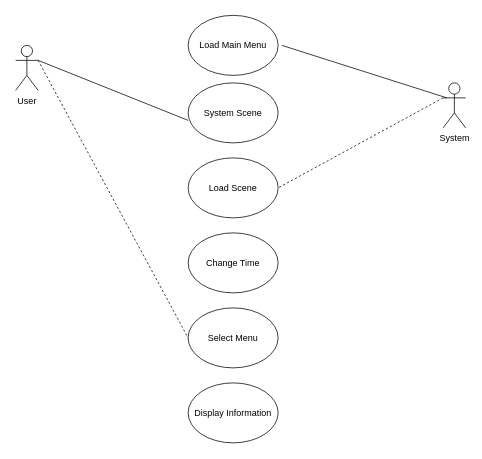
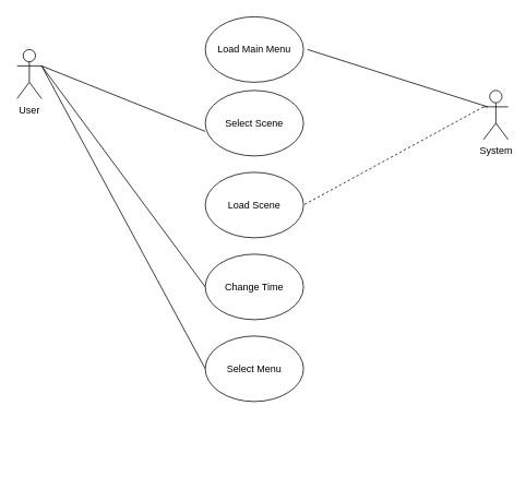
  <mxCell id="0" />
  <mxCell id="1" parent="0" />
- <mxCell id="2" style="rounded=0;orthogonalLoop=1;jettySize=auto;html=1;exitX=1;exitY=0.333;exitDx=0;exitDy=0;exitPerimeter=0;entryX=0;entryY=0.5;entryDx=0;entryDy=0;endArrow=none;endFill=0;dashed=1;" edge="1" parent="1" source="4" target="13"><mxGeometry relative="1" as="geometry" /></mxCell>
+ <mxCell id="2" style="rounded=0;orthogonalLoop=1;jettySize=auto;html=1;exitX=1;exitY=0.333;exitDx=0;exitDy=0;exitPerimeter=0;entryX=0;entryY=0.5;entryDx=0;entryDy=0;endArrow=none;endFill=0;" edge="1" parent="1" source="4" target="13"><mxGeometry relative="1" as="geometry" /></mxCell>
+ <mxCell id="3" style="rounded=0;orthogonalLoop=1;jettySize=auto;html=1;exitX=1;exitY=0.333;exitDx=0;exitDy=0;exitPerimeter=0;entryX=0;entryY=0.5;entryDx=0;entryDy=0;endArrow=none;endFill=0;" edge="1" parent="1" source="4" target="7"><mxGeometry relative="1" as="geometry" /></mxCell>
  <mxCell id="4" value="User" style="shape=umlActor;verticalLabelPosition=bottom;verticalAlign=top;html=1;" vertex="1" parent="1"><mxGeometry x="20" y="60" width="30" height="60" as="geometry" /></mxCell>
- <mxCell id="5" value="System Scene" style="ellipse;whiteSpace=wrap;html=1;" vertex="1" parent="1"><mxGeometry x="250" y="110" width="120" height="80" as="geometry" /></mxCell>
+ <mxCell id="5" value="Select Scene" style="ellipse;whiteSpace=wrap;html=1;" vertex="1" parent="1"><mxGeometry x="250" y="110" width="120" height="80" as="geometry" /></mxCell>
  <mxCell id="6" value="Load Scene" style="ellipse;whiteSpace=wrap;html=1;" vertex="1" parent="1"><mxGeometry x="250" y="210" width="120" height="80" as="geometry" /></mxCell>
  <mxCell id="7" value="Change Time" style="ellipse;whiteSpace=wrap;html=1;" vertex="1" parent="1"><mxGeometry x="250" y="310" width="120" height="80" as="geometry" /></mxCell>
  <mxCell id="8" value="&lt;div&gt;Load Main Menu&lt;/div&gt;" style="ellipse;whiteSpace=wrap;html=1;" vertex="1" parent="1"><mxGeometry x="250" y="20" width="120" height="80" as="geometry" /></mxCell>
  <mxCell id="9" value="" style="endArrow=none;html=1;rounded=0;exitX=1;exitY=0.333;exitDx=0;exitDy=0;exitPerimeter=0;" edge="1" parent="1" source="4"><mxGeometry width="50" height="50" relative="1" as="geometry"><mxPoint x="100" y="110" as="sourcePoint" /><mxPoint x="250" y="160" as="targetPoint" /><Array as="points" /></mxGeometry></mxCell>
  <mxCell id="10" style="rounded=0;orthogonalLoop=1;jettySize=auto;html=1;exitX=0;exitY=0.333;exitDx=0;exitDy=0;exitPerimeter=0;entryX=1;entryY=0.5;entryDx=0;entryDy=0;endArrow=none;endFill=0;" edge="1" parent="1"><mxGeometry relative="1" as="geometry"><mxPoint x="595" y="130" as="sourcePoint" /><mxPoint x="375" y="60" as="targetPoint" /></mxGeometry></mxCell>
  <mxCell id="11" style="rounded=0;orthogonalLoop=1;jettySize=auto;html=1;exitX=0;exitY=0.333;exitDx=0;exitDy=0;exitPerimeter=0;entryX=1;entryY=0.5;entryDx=0;entryDy=0;endArrow=none;endFill=0;dashed=1;" edge="1" parent="1" source="12" target="6"><mxGeometry relative="1" as="geometry" /></mxCell>
  <mxCell id="12" value="&lt;div&gt;System&lt;/div&gt;" style="shape=umlActor;verticalLabelPosition=bottom;verticalAlign=top;html=1;" vertex="1" parent="1"><mxGeometry x="590" y="110" width="30" height="60" as="geometry" /></mxCell>
  <mxCell id="13" value="Select Menu" style="ellipse;whiteSpace=wrap;html=1;" vertex="1" parent="1"><mxGeometry x="250" y="410" width="120" height="80" as="geometry" /></mxCell>
- <mxCell id="14" value="Display Information" style="ellipse;whiteSpace=wrap;html=1;" vertex="1" parent="1"><mxGeometry x="250" y="510" width="120" height="80" as="geometry" /></mxCell>
